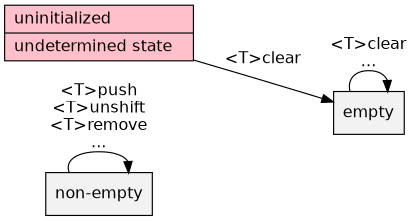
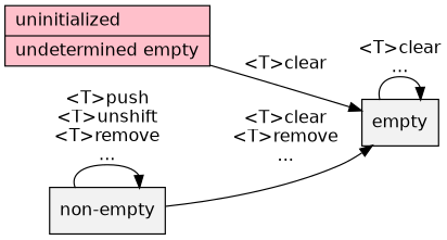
  digraph {
    fontname="Bitstream Vera Sans"
    rankdir=LR
    node [fillcolor=Grey95 fontname="Bitstream Vera Sans" shape=record style=filled]
    edge [fontname="Bitstream Vera Sans"]
-   n1 [fillcolor=pink label="uninitialized\l|undetermined state\l"]
+   n1 [fillcolor=pink label="uninitialized\l|undetermined empty\l"]
    empty
    n3 [label="non-empty"]
    n1 -> empty [label="<T>clear"]
    empty -> empty [label="<T>clear\n..."]
+   n3 -> empty [label="<T>clear\n<T>remove\n..."]
    n3 -> n3 [label="<T>push\n<T>unshift\n<T>remove\n..."]
  }
